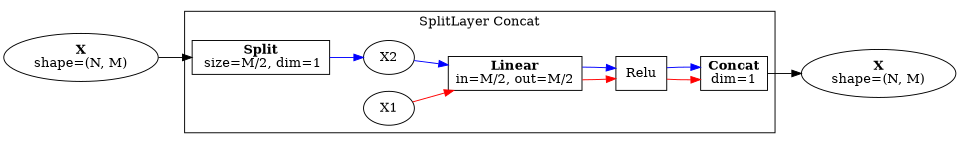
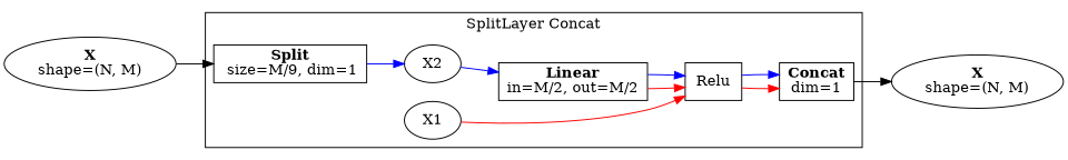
  digraph {
    rankdir=LR
    edge [color=blue]
-   n1 [label=<<b>Split</b><br/> size=M/2, dim=1> shape=box]
+   n1 [label=<<b>Split</b><br/> size=M/9, dim=1> shape=box]
    X1
    X2
    n4 [label=<<b>Linear</b><br/>in=M/2, out=M/2> shape=box]
    Relu [shape=box]
    n6 [label=<<b>Concat</b><br/>dim=1> shape=box]
    n7 [label=<<b>X</b><br/>shape=(N, M)>]
    n8 [label=<<b>X</b><br/>shape=(N, M)>]
    subgraph cluster_1 {
      label="SplitLayer Concat"
      n1
      X1
      X2
      n4
      Relu
      n6
    }
    n1 -> X2
-   X1 -> n4 [color=red]
+   X1 -> Relu [color=red]
    X2 -> n4
    n4 -> Relu [color=red]
    n4 -> Relu
    Relu -> n6 [color=red]
    Relu -> n6
    n6 -> n7 [color=""]
    n8 -> n1 [color=""]
  }
